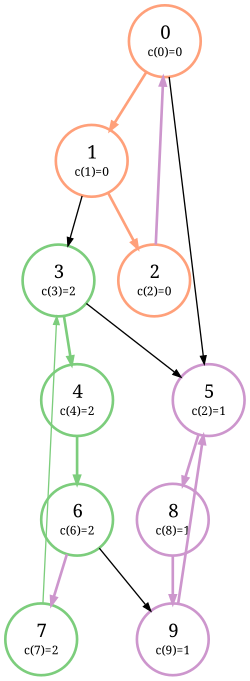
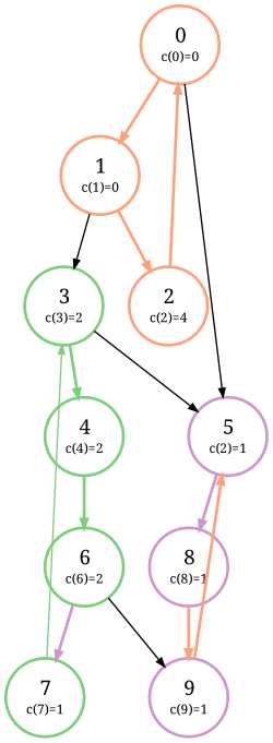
  digraph {
    fontname="Noto Serif"
    scale=1.2
    splines=line
    node [color=palegreen3 fixedsize=true fontname="Noto Serif" shape=circle style=bold]
    edge [arrowsize=0.6 color="#bbb" fontname="Noto Serif" fontsize=9 style=bold]
    n1 [color=lightsalmon label=<             <table border="0" cellpadding="1" cellspacing="0">                 <tr>                     <td>0</td>                 </tr>                 <tr>                     <td><font point-size="9">c(0)=0</font></td>                 </tr>             </table>         > width=0.75]
    n2 [color=lightsalmon label=<             <table border="0" cellpadding="1" cellspacing="0">                 <tr>                     <td>1</td>                 </tr>                 <tr>                     <td><font point-size="9">c(1)=0</font></td>                 </tr>             </table>         > width=0.75]
    n3 [color=plum3 label=<             <table border="0" cellpadding="1" cellspacing="0">                 <tr>                     <td>5</td>                 </tr>                 <tr>                     <td><font point-size="9">c(2)=1</font></td>                 </tr>             </table>         > width=0.75]
-   n4 [color=lightsalmon label=<             <table border="0" cellpadding="1" cellspacing="0">                 <tr>                     <td>2</td>                 </tr>                 <tr>                     <td><font point-size="9">c(2)=0</font></td>                 </tr>             </table>         > width=0.75]
+   n4 [color=lightsalmon label=<             <table border="0" cellpadding="1" cellspacing="0">                 <tr>                     <td>2</td>                 </tr>                 <tr>                     <td><font point-size="9">c(2)=4</font></td>                 </tr>             </table>         > width=0.75]
    n5 [label=<             <table border="0" cellpadding="1" cellspacing="0">                 <tr>                     <td>3</td>                 </tr>                 <tr>                     <td><font point-size="9">c(3)=2</font></td>                 </tr>             </table>         > width=0.75]
    n6 [color=plum3 label=<             <table border="0" cellpadding="1" cellspacing="0">                 <tr>                     <td>8</td>                 </tr>                 <tr>                     <td><font point-size="9">c(8)=1</font></td>                 </tr>             </table>         > width=0.75]
    n7 [label=<             <table border="0" cellpadding="1" cellspacing="0">                 <tr>                     <td>4</td>                 </tr>                 <tr>                     <td><font point-size="9">c(4)=2</font></td>                 </tr>             </table>         > width=0.75]
    n8 [label=<             <table border="0" cellpadding="1" cellspacing="0">                 <tr>                     <td>6</td>                 </tr>                 <tr>                     <td><font point-size="9">c(6)=2</font></td>                 </tr>             </table>         > width=0.75]
-   n9 [label=<             <table border="0" cellpadding="1" cellspacing="0">                 <tr>                     <td>7</td>                 </tr>                 <tr>                     <td><font point-size="9">c(7)=2</font></td>                 </tr>             </table>         > width=0.75]
+   n9 [label=<             <table border="0" cellpadding="1" cellspacing="0">                 <tr>                     <td>7</td>                 </tr>                 <tr>                     <td><font point-size="9">c(7)=1</font></td>                 </tr>             </table>         > width=0.75]
    n10 [color=plum3 label=<             <table border="0" cellpadding="1" cellspacing="0">                 <tr>                     <td>9</td>                 </tr>                 <tr>                     <td><font point-size="9">c(9)=1</font></td>                 </tr>             </table>         > width=0.75]
    n1 -> n2 [color=lightsalmon]
    n1 -> n3 [style=""]
    n2 -> n4 [color=lightsalmon]
    n2 -> n5 [style=""]
    n3 -> n6 [color=plum3]
-   n4 -> n1 [color=plum3]
+   n4 -> n1 [color=lightsalmon]
    n5 -> n3 [style=""]
    n5 -> n7 [color=palegreen3]
-   n6 -> n10 [color=plum3]
+   n6 -> n10 [color=lightsalmon]
    n7 -> n8 [color=palegreen3]
    n8 -> n9 [color=plum3]
    n8 -> n10 [style=""]
    n9 -> n5 [color=palegreen3 style=solid]
-   n10 -> n3 [color=plum3]
+   n10 -> n3 [color=lightsalmon]
  }
